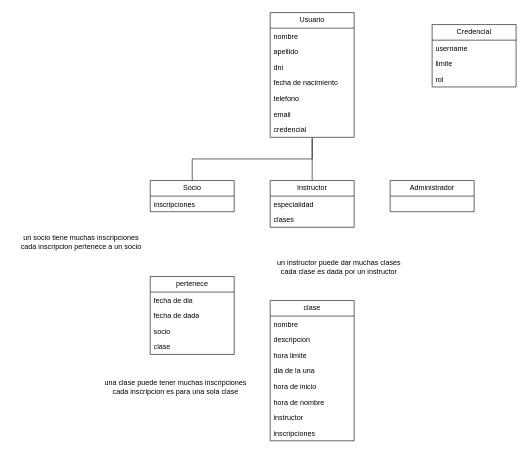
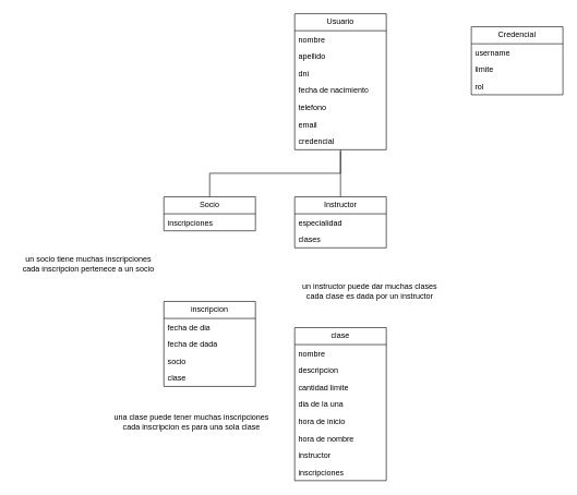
  <mxCell id="0" />
  <mxCell id="1" parent="0" />
  <mxCell id="2" style="edgeStyle=orthogonalEdgeStyle;rounded=0;orthogonalLoop=1;jettySize=auto;html=1;exitX=0.5;exitY=0;exitDx=0;exitDy=0;endArrow=none;startFill=0;" edge="1" parent="1" source="3" target="13"><mxGeometry relative="1" as="geometry" /></mxCell>
  <mxCell id="3" value="Socio" style="swimlane;fontStyle=0;childLayout=stackLayout;horizontal=1;startSize=26;fillColor=none;horizontalStack=0;resizeParent=1;resizeParentMax=0;resizeLast=0;collapsible=1;marginBottom=0;whiteSpace=wrap;html=1;" parent="1" vertex="1"><mxGeometry y="300" width="140" height="52" as="geometry" x="250" /></mxCell>
  <mxCell id="4" value="inscripciones" style="text;strokeColor=none;fillColor=none;align=left;verticalAlign=top;spacingLeft=4;spacingRight=4;overflow=hidden;rotatable=0;points=[[0,0.5],[1,0.5]];portConstraint=eastwest;whiteSpace=wrap;html=1;" parent="3" vertex="1"><mxGeometry y="26" width="140" height="26" as="geometry" /></mxCell>
  <mxCell id="5" value="Instructor" style="swimlane;fontStyle=0;childLayout=stackLayout;horizontal=1;startSize=26;fillColor=none;horizontalStack=0;resizeParent=1;resizeParentMax=0;resizeLast=0;collapsible=1;marginBottom=0;whiteSpace=wrap;html=1;" parent="1" vertex="1"><mxGeometry x="450" y="300" width="140" height="78" as="geometry" /></mxCell>
  <mxCell id="6" value="especialidad" style="text;strokeColor=none;fillColor=none;align=left;verticalAlign=top;spacingLeft=4;spacingRight=4;overflow=hidden;rotatable=0;points=[[0,0.5],[1,0.5]];portConstraint=eastwest;whiteSpace=wrap;html=1;" parent="5" vertex="1"><mxGeometry y="26" width="140" height="26" as="geometry" /></mxCell>
  <mxCell id="7" value="clases" style="text;strokeColor=none;fillColor=none;align=left;verticalAlign=top;spacingLeft=4;spacingRight=4;overflow=hidden;rotatable=0;points=[[0,0.5],[1,0.5]];portConstraint=eastwest;whiteSpace=wrap;html=1;" parent="5" vertex="1"><mxGeometry y="52" width="140" height="26" as="geometry" /></mxCell>
- <mxCell id="8" value="Administrador" style="swimlane;fontStyle=0;childLayout=stackLayout;horizontal=1;startSize=26;fillColor=none;horizontalStack=0;resizeParent=1;resizeParentMax=0;resizeLast=0;collapsible=1;marginBottom=0;whiteSpace=wrap;html=1;" parent="1" vertex="1"><mxGeometry x="650" y="300" width="140" height="52" as="geometry" /></mxCell>
  <mxCell id="9" value="Credencial" style="swimlane;fontStyle=0;childLayout=stackLayout;horizontal=1;startSize=26;fillColor=none;horizontalStack=0;resizeParent=1;resizeParentMax=0;resizeLast=0;collapsible=1;marginBottom=0;whiteSpace=wrap;html=1;" parent="1" vertex="1"><mxGeometry x="720" y="40" width="140" height="104" as="geometry" /></mxCell>
  <mxCell id="10" value="username" style="text;strokeColor=none;fillColor=none;align=left;verticalAlign=top;spacingLeft=4;spacingRight=4;overflow=hidden;rotatable=0;points=[[0,0.5],[1,0.5]];portConstraint=eastwest;whiteSpace=wrap;html=1;" parent="9" vertex="1"><mxGeometry y="26" width="140" height="26" as="geometry" /></mxCell>
  <mxCell id="11" value="limite" style="text;strokeColor=none;fillColor=none;align=left;verticalAlign=top;spacingLeft=4;spacingRight=4;overflow=hidden;rotatable=0;points=[[0,0.5],[1,0.5]];portConstraint=eastwest;whiteSpace=wrap;html=1;" parent="9" vertex="1"><mxGeometry y="52" width="140" height="26" as="geometry" /></mxCell>
  <mxCell id="12" value="rol" style="text;strokeColor=none;fillColor=none;align=left;verticalAlign=top;spacingLeft=4;spacingRight=4;overflow=hidden;rotatable=0;points=[[0,0.5],[1,0.5]];portConstraint=eastwest;whiteSpace=wrap;html=1;" parent="9" vertex="1"><mxGeometry y="78" width="140" height="26" as="geometry" /></mxCell>
  <mxCell id="13" value="Usuario" style="swimlane;fontStyle=0;childLayout=stackLayout;horizontal=1;startSize=26;fillColor=none;horizontalStack=0;resizeParent=1;resizeParentMax=0;resizeLast=0;collapsible=1;marginBottom=0;whiteSpace=wrap;html=1;" parent="1" vertex="1"><mxGeometry x="450" y="20" width="140" height="208" as="geometry" /></mxCell>
  <mxCell id="14" value="nombre" style="text;strokeColor=none;fillColor=none;align=left;verticalAlign=top;spacingLeft=4;spacingRight=4;overflow=hidden;rotatable=0;points=[[0,0.5],[1,0.5]];portConstraint=eastwest;whiteSpace=wrap;html=1;" parent="13" vertex="1"><mxGeometry y="26" width="140" height="26" as="geometry" /></mxCell>
  <mxCell id="15" value="apellido" style="text;strokeColor=none;fillColor=none;align=left;verticalAlign=top;spacingLeft=4;spacingRight=4;overflow=hidden;rotatable=0;points=[[0,0.5],[1,0.5]];portConstraint=eastwest;whiteSpace=wrap;html=1;" parent="13" vertex="1"><mxGeometry y="52" width="140" height="26" as="geometry" /></mxCell>
  <mxCell id="16" value="dni" style="text;strokeColor=none;fillColor=none;align=left;verticalAlign=top;spacingLeft=4;spacingRight=4;overflow=hidden;rotatable=0;points=[[0,0.5],[1,0.5]];portConstraint=eastwest;whiteSpace=wrap;html=1;" parent="13" vertex="1"><mxGeometry y="78" width="140" height="26" as="geometry" /></mxCell>
  <mxCell id="17" value="fecha de nacimiento" style="text;strokeColor=none;fillColor=none;align=left;verticalAlign=top;spacingLeft=4;spacingRight=4;overflow=hidden;rotatable=0;points=[[0,0.5],[1,0.5]];portConstraint=eastwest;whiteSpace=wrap;html=1;" vertex="1" parent="13"><mxGeometry y="104" width="140" height="26" as="geometry" /></mxCell>
  <mxCell id="18" value="telefono" style="text;strokeColor=none;fillColor=none;align=left;verticalAlign=top;spacingLeft=4;spacingRight=4;overflow=hidden;rotatable=0;points=[[0,0.5],[1,0.5]];portConstraint=eastwest;whiteSpace=wrap;html=1;" vertex="1" parent="13"><mxGeometry y="130" width="140" height="26" as="geometry" /></mxCell>
  <mxCell id="19" value="email" style="text;strokeColor=none;fillColor=none;align=left;verticalAlign=top;spacingLeft=4;spacingRight=4;overflow=hidden;rotatable=0;points=[[0,0.5],[1,0.5]];portConstraint=eastwest;whiteSpace=wrap;html=1;" vertex="1" parent="13"><mxGeometry y="156" width="140" height="26" as="geometry" /></mxCell>
  <mxCell id="20" value="credencial" style="text;strokeColor=none;fillColor=none;align=left;verticalAlign=top;spacingLeft=4;spacingRight=4;overflow=hidden;rotatable=0;points=[[0,0.5],[1,0.5]];portConstraint=eastwest;whiteSpace=wrap;html=1;" vertex="1" parent="13"><mxGeometry y="182" width="140" height="26" as="geometry" /></mxCell>
  <mxCell id="21" value="clase" style="swimlane;fontStyle=0;childLayout=stackLayout;horizontal=1;startSize=26;fillColor=none;horizontalStack=0;resizeParent=1;resizeParentMax=0;resizeLast=0;collapsible=1;marginBottom=0;whiteSpace=wrap;html=1;" parent="1" vertex="1"><mxGeometry x="450" y="500" width="140" height="234" as="geometry" /></mxCell>
  <mxCell id="22" value="nombre" style="text;strokeColor=none;fillColor=none;align=left;verticalAlign=top;spacingLeft=4;spacingRight=4;overflow=hidden;rotatable=0;points=[[0,0.5],[1,0.5]];portConstraint=eastwest;whiteSpace=wrap;html=1;" parent="21" vertex="1"><mxGeometry y="26" width="140" height="26" as="geometry" /></mxCell>
  <mxCell id="23" value="descripcion" style="text;strokeColor=none;fillColor=none;align=left;verticalAlign=top;spacingLeft=4;spacingRight=4;overflow=hidden;rotatable=0;points=[[0,0.5],[1,0.5]];portConstraint=eastwest;whiteSpace=wrap;html=1;" parent="21" vertex="1"><mxGeometry y="52" width="140" height="26" as="geometry" /></mxCell>
- <mxCell id="24" value="hora limite" style="text;strokeColor=none;fillColor=none;align=left;verticalAlign=top;spacingLeft=4;spacingRight=4;overflow=hidden;rotatable=0;points=[[0,0.5],[1,0.5]];portConstraint=eastwest;whiteSpace=wrap;html=1;" vertex="1" parent="21"><mxGeometry y="78" width="140" height="26" as="geometry" /></mxCell>
+ <mxCell id="24" value="cantidad limite" style="text;strokeColor=none;fillColor=none;align=left;verticalAlign=top;spacingLeft=4;spacingRight=4;overflow=hidden;rotatable=0;points=[[0,0.5],[1,0.5]];portConstraint=eastwest;whiteSpace=wrap;html=1;" vertex="1" parent="21"><mxGeometry y="78" width="140" height="26" as="geometry" /></mxCell>
  <mxCell id="25" value="dia de la una" style="text;strokeColor=none;fillColor=none;align=left;verticalAlign=top;spacingLeft=4;spacingRight=4;overflow=hidden;rotatable=0;points=[[0,0.5],[1,0.5]];portConstraint=eastwest;whiteSpace=wrap;html=1;" parent="21" vertex="1"><mxGeometry y="104" width="140" height="26" as="geometry" /></mxCell>
  <mxCell id="26" value="hora de inicio" style="text;strokeColor=none;fillColor=none;align=left;verticalAlign=top;spacingLeft=4;spacingRight=4;overflow=hidden;rotatable=0;points=[[0,0.5],[1,0.5]];portConstraint=eastwest;whiteSpace=wrap;html=1;" parent="21" vertex="1"><mxGeometry y="130" width="140" height="26" as="geometry" /></mxCell>
  <mxCell id="27" value="hora de nombre" style="text;strokeColor=none;fillColor=none;align=left;verticalAlign=top;spacingLeft=4;spacingRight=4;overflow=hidden;rotatable=0;points=[[0,0.5],[1,0.5]];portConstraint=eastwest;whiteSpace=wrap;html=1;" parent="21" vertex="1"><mxGeometry y="156" width="140" height="26" as="geometry" /></mxCell>
  <mxCell id="28" value="instructor" style="text;strokeColor=none;fillColor=none;align=left;verticalAlign=top;spacingLeft=4;spacingRight=4;overflow=hidden;rotatable=0;points=[[0,0.5],[1,0.5]];portConstraint=eastwest;whiteSpace=wrap;html=1;" parent="21" vertex="1"><mxGeometry y="182" width="140" height="26" as="geometry" /></mxCell>
  <mxCell id="29" value="inscripciones" style="text;strokeColor=none;fillColor=none;align=left;verticalAlign=top;spacingLeft=4;spacingRight=4;overflow=hidden;rotatable=0;points=[[0,0.5],[1,0.5]];portConstraint=eastwest;whiteSpace=wrap;html=1;" parent="21" vertex="1"><mxGeometry y="208" width="140" height="26" as="geometry" /></mxCell>
- <mxCell id="30" value="pertenece" style="swimlane;fontStyle=0;childLayout=stackLayout;horizontal=1;startSize=26;fillColor=none;horizontalStack=0;resizeParent=1;resizeParentMax=0;resizeLast=0;collapsible=1;marginBottom=0;whiteSpace=wrap;html=1;" parent="1" vertex="1"><mxGeometry y="460" width="140" height="130" as="geometry" x="250" /></mxCell>
+ <mxCell id="30" value="inscripcion" style="swimlane;fontStyle=0;childLayout=stackLayout;horizontal=1;startSize=26;fillColor=none;horizontalStack=0;resizeParent=1;resizeParentMax=0;resizeLast=0;collapsible=1;marginBottom=0;whiteSpace=wrap;html=1;" parent="1" vertex="1"><mxGeometry y="460" width="140" height="130" as="geometry" x="250" /></mxCell>
  <mxCell id="31" value="fecha de dia" style="text;strokeColor=none;fillColor=none;align=left;verticalAlign=top;spacingLeft=4;spacingRight=4;overflow=hidden;rotatable=0;points=[[0,0.5],[1,0.5]];portConstraint=eastwest;whiteSpace=wrap;html=1;" parent="30" vertex="1"><mxGeometry y="26" width="140" height="26" as="geometry" /></mxCell>
  <mxCell id="32" value="fecha de dada" style="text;strokeColor=none;fillColor=none;align=left;verticalAlign=top;spacingLeft=4;spacingRight=4;overflow=hidden;rotatable=0;points=[[0,0.5],[1,0.5]];portConstraint=eastwest;whiteSpace=wrap;html=1;" parent="30" vertex="1"><mxGeometry y="52" width="140" height="26" as="geometry" /></mxCell>
  <mxCell id="33" value="socio" style="text;strokeColor=none;fillColor=none;align=left;verticalAlign=top;spacingLeft=4;spacingRight=4;overflow=hidden;rotatable=0;points=[[0,0.5],[1,0.5]];portConstraint=eastwest;whiteSpace=wrap;html=1;" parent="30" vertex="1"><mxGeometry y="78" width="140" height="26" as="geometry" /></mxCell>
  <mxCell id="34" value="clase" style="text;strokeColor=none;fillColor=none;align=left;verticalAlign=top;spacingLeft=4;spacingRight=4;overflow=hidden;rotatable=0;points=[[0,0.5],[1,0.5]];portConstraint=eastwest;whiteSpace=wrap;html=1;" parent="30" vertex="1"><mxGeometry y="104" width="140" height="26" as="geometry" /></mxCell>
  <mxCell id="35" value="una clase puede tener muchas inscripciones&lt;div&gt;cada inscripcion es para una sola clase&lt;/div&gt;" style="text;html=1;align=center;verticalAlign=middle;whiteSpace=wrap;rounded=0;perimeterSpacing=0;" parent="1" vertex="1"><mxGeometry x="170" y="620" width="245" height="50" as="geometry" /></mxCell>
  <mxCell id="36" value="un socio tiene muchas inscripciones&lt;div&gt;cada inscripcion pertenece a un socio&lt;/div&gt;" style="text;html=1;align=center;verticalAlign=middle;whiteSpace=wrap;rounded=0;" parent="1" vertex="1"><mxGeometry x="20" y="378" width="230" height="50" as="geometry" /></mxCell>
  <mxCell id="37" value="un instructor puede dar muchas clases&lt;div&gt;cada clase es dada por un instructor&lt;/div&gt;" style="text;html=1;align=center;verticalAlign=middle;whiteSpace=wrap;rounded=0;" parent="1" vertex="1"><mxGeometry x="450" y="420" width="230" height="50" as="geometry" /></mxCell>
  <mxCell id="38" style="edgeStyle=orthogonalEdgeStyle;rounded=0;orthogonalLoop=1;jettySize=auto;html=1;exitX=0.5;exitY=0;exitDx=0;exitDy=0;endArrow=none;startFill=0;" edge="1" parent="1" source="5"><mxGeometry relative="1" as="geometry"><mxPoint x="520" y="230" as="targetPoint" /></mxGeometry></mxCell>
